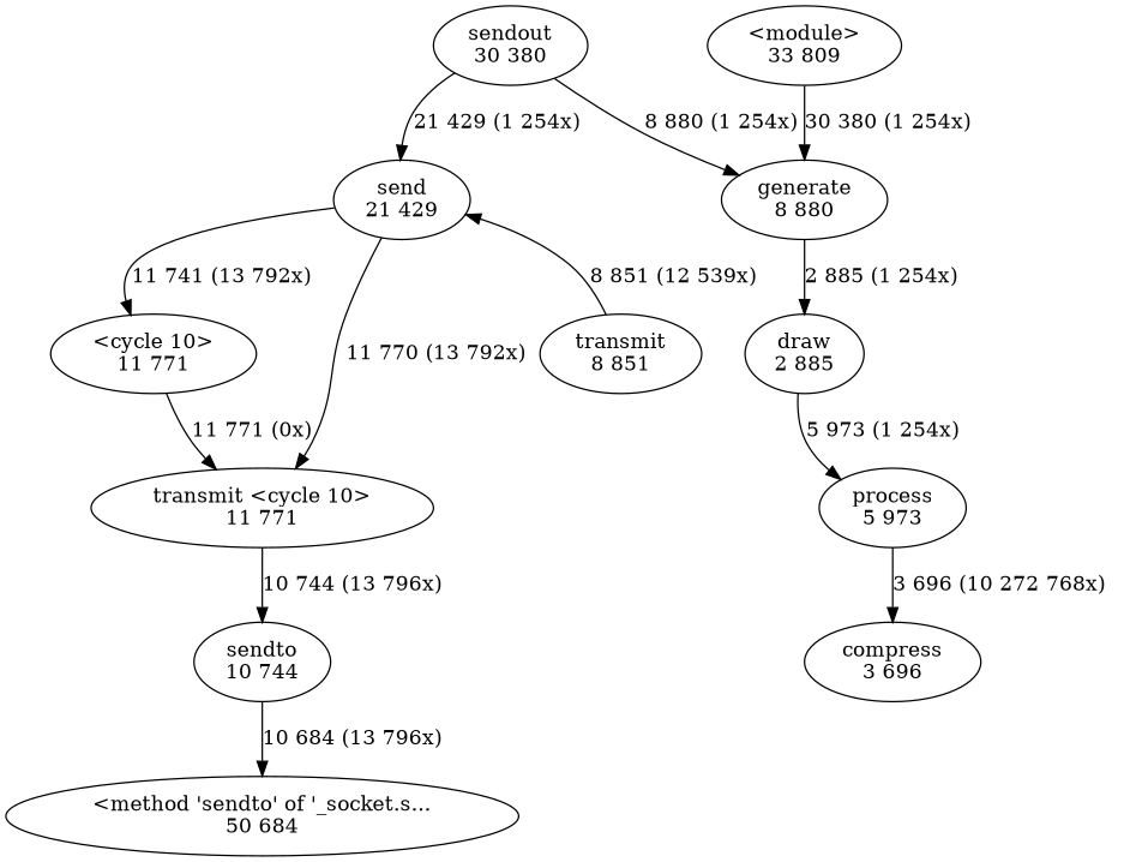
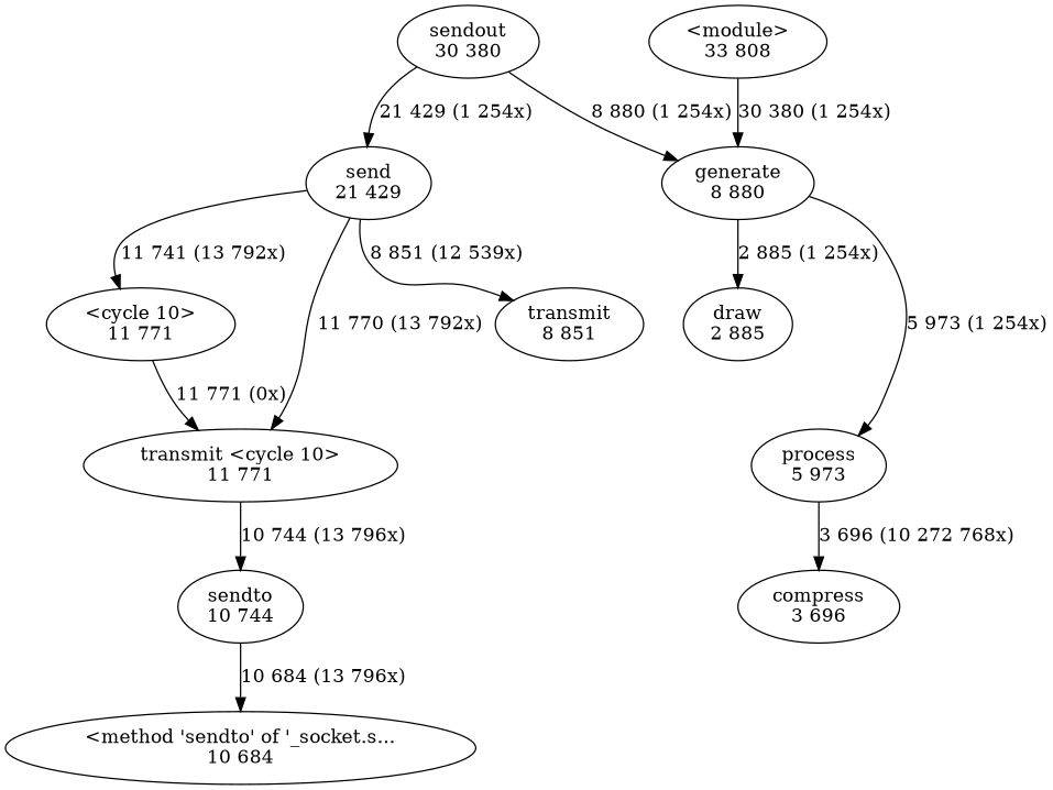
  digraph {
    edge [weight=2]
    n1 [label="<cycle 10>\n11 771"]
    n2 [label="transmit <cycle 10>\n11 771"]
    n3 [label="sendto\n10 744"]
-   n4 [label="<method 'sendto' of '_socket.s...\n50 684"]
+   n4 [label="<method 'sendto' of '_socket.s...\n10 684"]
    n5 [label="draw\n2 885"]
-   n6 [label="<module>\n33 809"]
+   n6 [label="<module>\n33 808"]
    n7 [label="generate\n8 880"]
    n8 [label="sendout\n30 380"]
    n9 [label="send\n21 429"]
    n10 [label="process\n5 973"]
    n11 [label="transmit\n8 851"]
    n12 [label="compress\n3 696"]
    n1 -> n2 [label="11 771 (0x)"]
    n2 -> n3 [label="10 744 (13 796x)"]
    n3 -> n4 [label="10 684 (13 796x)"]
    n6 -> n7 [label="30 380 (1 254x)"]
    n7 -> n5 [label="2 885 (1 254x)"]
-   n5 -> n10 [label="5 973 (1 254x)"]
+   n7 -> n10 [label="5 973 (1 254x)"]
    n8 -> n7 [label="8 880 (1 254x)"]
    n8 -> n9 [label="21 429 (1 254x)"]
    n9 -> n1 [label="11 741 (13 792x)"]
    n9 -> n2 [label="11 770 (13 792x)"]
-   n11 -> n9 [label="8 851 (12 539x)"]
+   n9 -> n11 [label="8 851 (12 539x)"]
    n10 -> n12 [label="3 696 (10 272 768x)"]
  }
